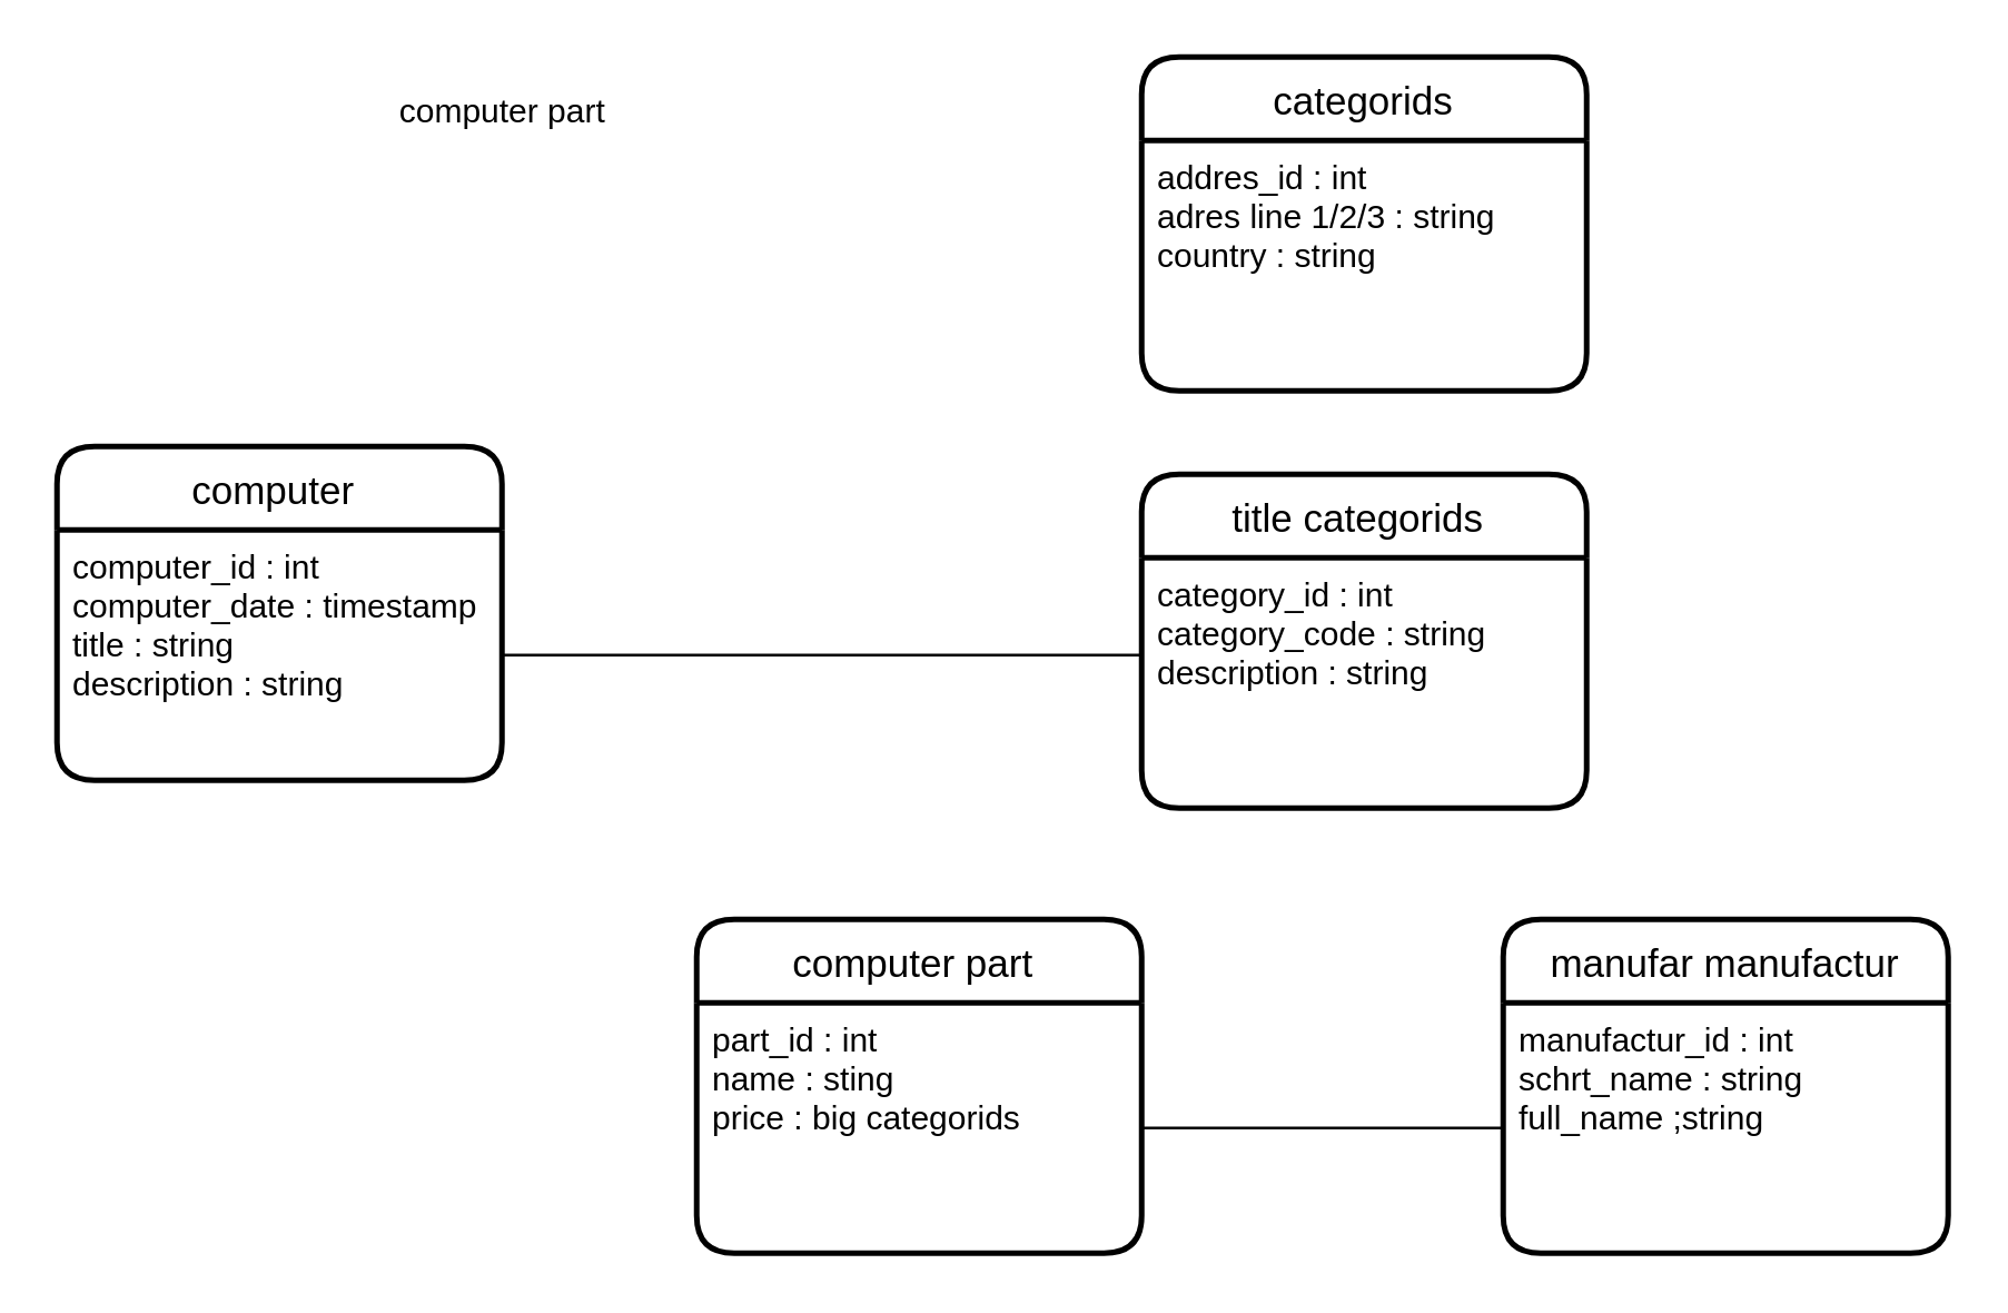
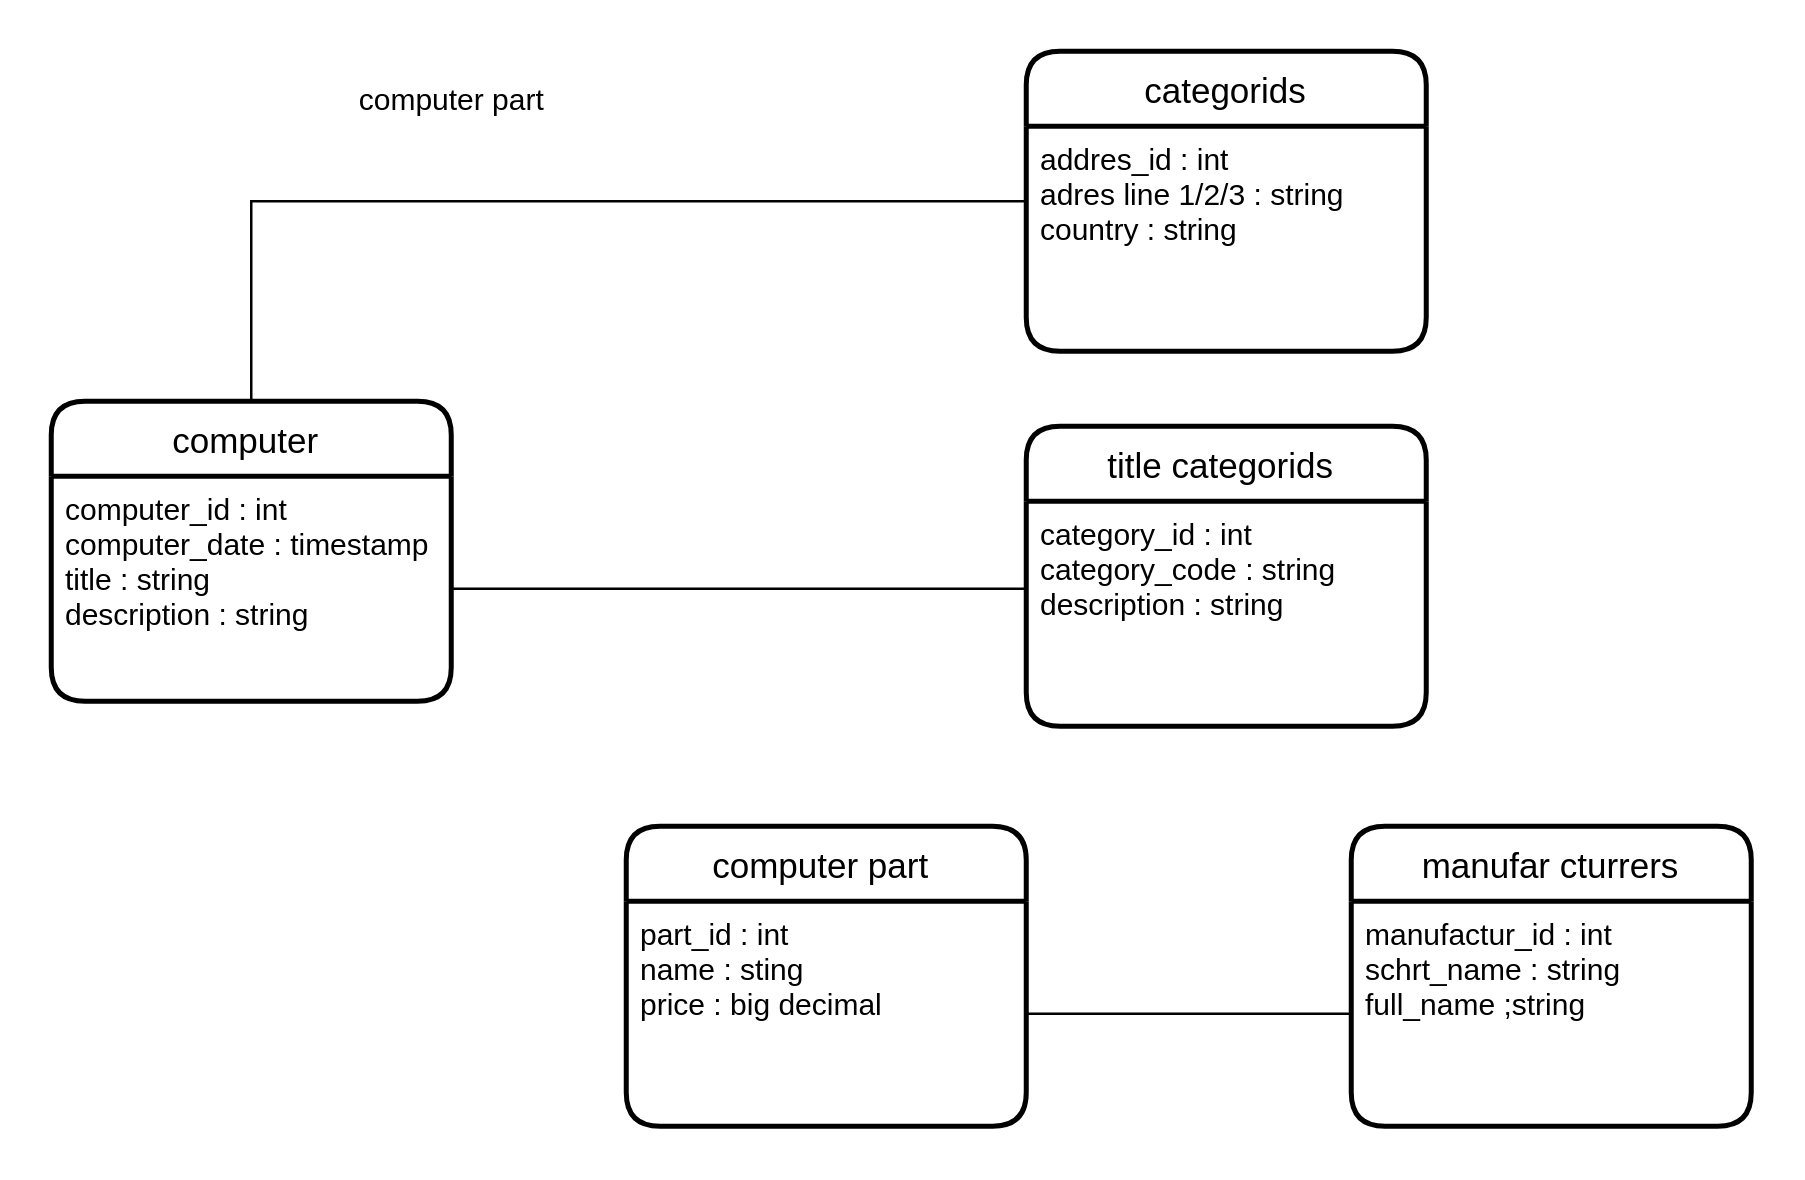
  <mxCell id="0" />
  <mxCell id="1" parent="0" />
+ <mxCell id="2" style="edgeStyle=orthogonalEdgeStyle;rounded=0;orthogonalLoop=1;jettySize=auto;html=1;exitX=0.5;exitY=0;exitDx=0;exitDy=0;entryX=0;entryY=0.5;entryDx=0;entryDy=0;endArrow=baseDash;endFill=0;" edge="1" parent="1" source="3" target="7"><mxGeometry relative="1" as="geometry" /></mxCell>
  <mxCell id="3" value="computer " style="swimlane;childLayout=stackLayout;horizontal=1;startSize=30;horizontalStack=0;rounded=1;fontSize=14;fontStyle=0;strokeWidth=2;resizeParent=0;resizeLast=1;shadow=0;dashed=0;align=center;" vertex="1" parent="1"><mxGeometry x="20" y="160" width="160" height="120" as="geometry" /></mxCell>
  <mxCell id="4" value="computer_id : int&#10;computer_date : timestamp&#10;title : string&#10;description : string " style="align=left;strokeColor=none;fillColor=none;spacingLeft=4;fontSize=12;verticalAlign=top;resizable=0;rotatable=0;part=1;" vertex="1" parent="3"><mxGeometry y="30" width="160" height="90" as="geometry" /></mxCell>
  <mxCell id="5" value="title categorids " style="swimlane;childLayout=stackLayout;horizontal=1;startSize=30;horizontalStack=0;rounded=1;fontSize=14;fontStyle=0;strokeWidth=2;resizeParent=0;resizeLast=1;shadow=0;dashed=0;align=center;" vertex="1" parent="1"><mxGeometry x="410" y="170" width="160" height="120" as="geometry" /></mxCell>
  <mxCell id="6" value="category_id : int&#10;category_code : string&#10;description : string " style="align=left;strokeColor=none;fillColor=none;spacingLeft=4;fontSize=12;verticalAlign=top;resizable=0;rotatable=0;part=1;" vertex="1" parent="5"><mxGeometry y="30" width="160" height="90" as="geometry" /></mxCell>
  <mxCell id="7" value="categorids" style="swimlane;childLayout=stackLayout;horizontal=1;startSize=30;horizontalStack=0;rounded=1;fontSize=14;fontStyle=0;strokeWidth=2;resizeParent=0;resizeLast=1;shadow=0;dashed=0;align=center;" vertex="1" parent="1"><mxGeometry x="410" y="20" width="160" height="120" as="geometry" /></mxCell>
  <mxCell id="8" value="addres_id : int&#10;adres line 1/2/3 : string&#10;country : string" style="align=left;strokeColor=none;fillColor=none;spacingLeft=4;fontSize=12;verticalAlign=top;resizable=0;rotatable=0;part=1;" vertex="1" parent="7"><mxGeometry y="30" width="160" height="90" as="geometry" /></mxCell>
  <mxCell id="9" value="computer part " style="swimlane;childLayout=stackLayout;horizontal=1;startSize=30;horizontalStack=0;rounded=1;fontSize=14;fontStyle=0;strokeWidth=2;resizeParent=0;resizeLast=1;shadow=0;dashed=0;align=center;" vertex="1" parent="1"><mxGeometry x="250" y="330" width="160" height="120" as="geometry" /></mxCell>
- <mxCell id="10" value="part_id : int&#10;name : sting&#10;price : big categorids" style="align=left;strokeColor=none;fillColor=none;spacingLeft=4;fontSize=12;verticalAlign=top;resizable=0;rotatable=0;part=1;" vertex="1" parent="9"><mxGeometry y="30" width="160" height="90" as="geometry" /></mxCell>
- <mxCell id="11" value="manufar manufactur" style="swimlane;childLayout=stackLayout;horizontal=1;startSize=30;horizontalStack=0;rounded=1;fontSize=14;fontStyle=0;strokeWidth=2;resizeParent=0;resizeLast=1;shadow=0;dashed=0;align=center;" vertex="1" parent="1"><mxGeometry x="540" y="330" width="160" height="120" as="geometry" /></mxCell>
+ <mxCell id="10" value="part_id : int&#10;name : sting&#10;price : big decimal" style="align=left;strokeColor=none;fillColor=none;spacingLeft=4;fontSize=12;verticalAlign=top;resizable=0;rotatable=0;part=1;" vertex="1" parent="9"><mxGeometry y="30" width="160" height="90" as="geometry" /></mxCell>
+ <mxCell id="11" value="manufar cturrers" style="swimlane;childLayout=stackLayout;horizontal=1;startSize=30;horizontalStack=0;rounded=1;fontSize=14;fontStyle=0;strokeWidth=2;resizeParent=0;resizeLast=1;shadow=0;dashed=0;align=center;" vertex="1" parent="1"><mxGeometry x="540" y="330" width="160" height="120" as="geometry" /></mxCell>
  <mxCell id="12" value="manufactur_id : int&#10;schrt_name : string&#10;full_name ;string" style="align=left;strokeColor=none;fillColor=none;spacingLeft=4;fontSize=12;verticalAlign=top;resizable=0;rotatable=0;part=1;" vertex="1" parent="11"><mxGeometry y="30" width="160" height="90" as="geometry" /></mxCell>
  <mxCell id="13" style="edgeStyle=orthogonalEdgeStyle;rounded=0;orthogonalLoop=1;jettySize=auto;html=1;exitX=1;exitY=0.5;exitDx=0;exitDy=0;endArrow=baseDash;endFill=0;" edge="1" parent="1" source="10" target="12"><mxGeometry relative="1" as="geometry" /></mxCell>
  <mxCell id="14" style="edgeStyle=orthogonalEdgeStyle;rounded=0;orthogonalLoop=1;jettySize=auto;html=1;exitX=1;exitY=0.5;exitDx=0;exitDy=0;endArrow=baseDash;endFill=0;" edge="1" parent="1" source="4"><mxGeometry relative="1" as="geometry"><mxPoint x="410" y="235" as="targetPoint" /></mxGeometry></mxCell>
  <mxCell id="15" value="computer part&lt;br&gt;" style="text;html=1;align=center;verticalAlign=middle;resizable=0;points=[];autosize=1;strokeColor=none;fillColor=none;" vertex="1" parent="1"><mxGeometry x="135" y="30" width="90" height="20" as="geometry" /></mxCell>
